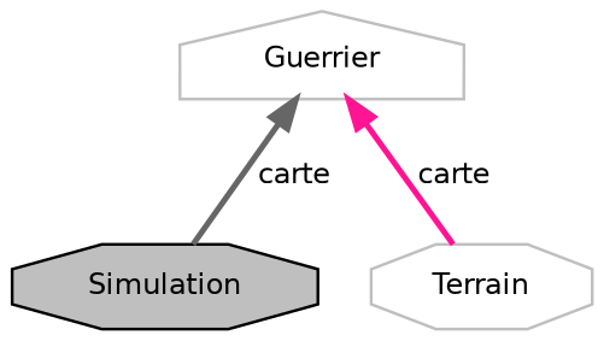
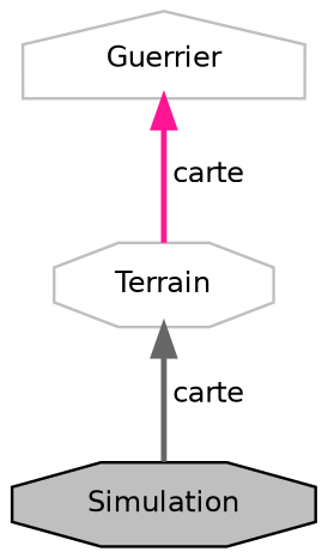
  digraph {
    node [color=grey75 fillcolor=white fontname=Helvetica fontsize=10 shape=octagon style=filled]
    edge [dir=back fontname=Helvetica fontsize=10 labelfontname=Helvetica labelfontsize=10 style=bold]
    n1 [color=black fillcolor=grey75 fontcolor=black height=0.2 label=Simulation width=0.4]
    n2 [height=0.2 label=Terrain width=0.4]
    n3 [height=0.2 label=Guerrier shape=house width=0.4]
-   n3 -> n1 [color=gray40 label=" carte"]
+   n2 -> n1 [color=gray40 label=" carte"]
    n3 -> n2 [color=deeppink label=" carte"]
  }
